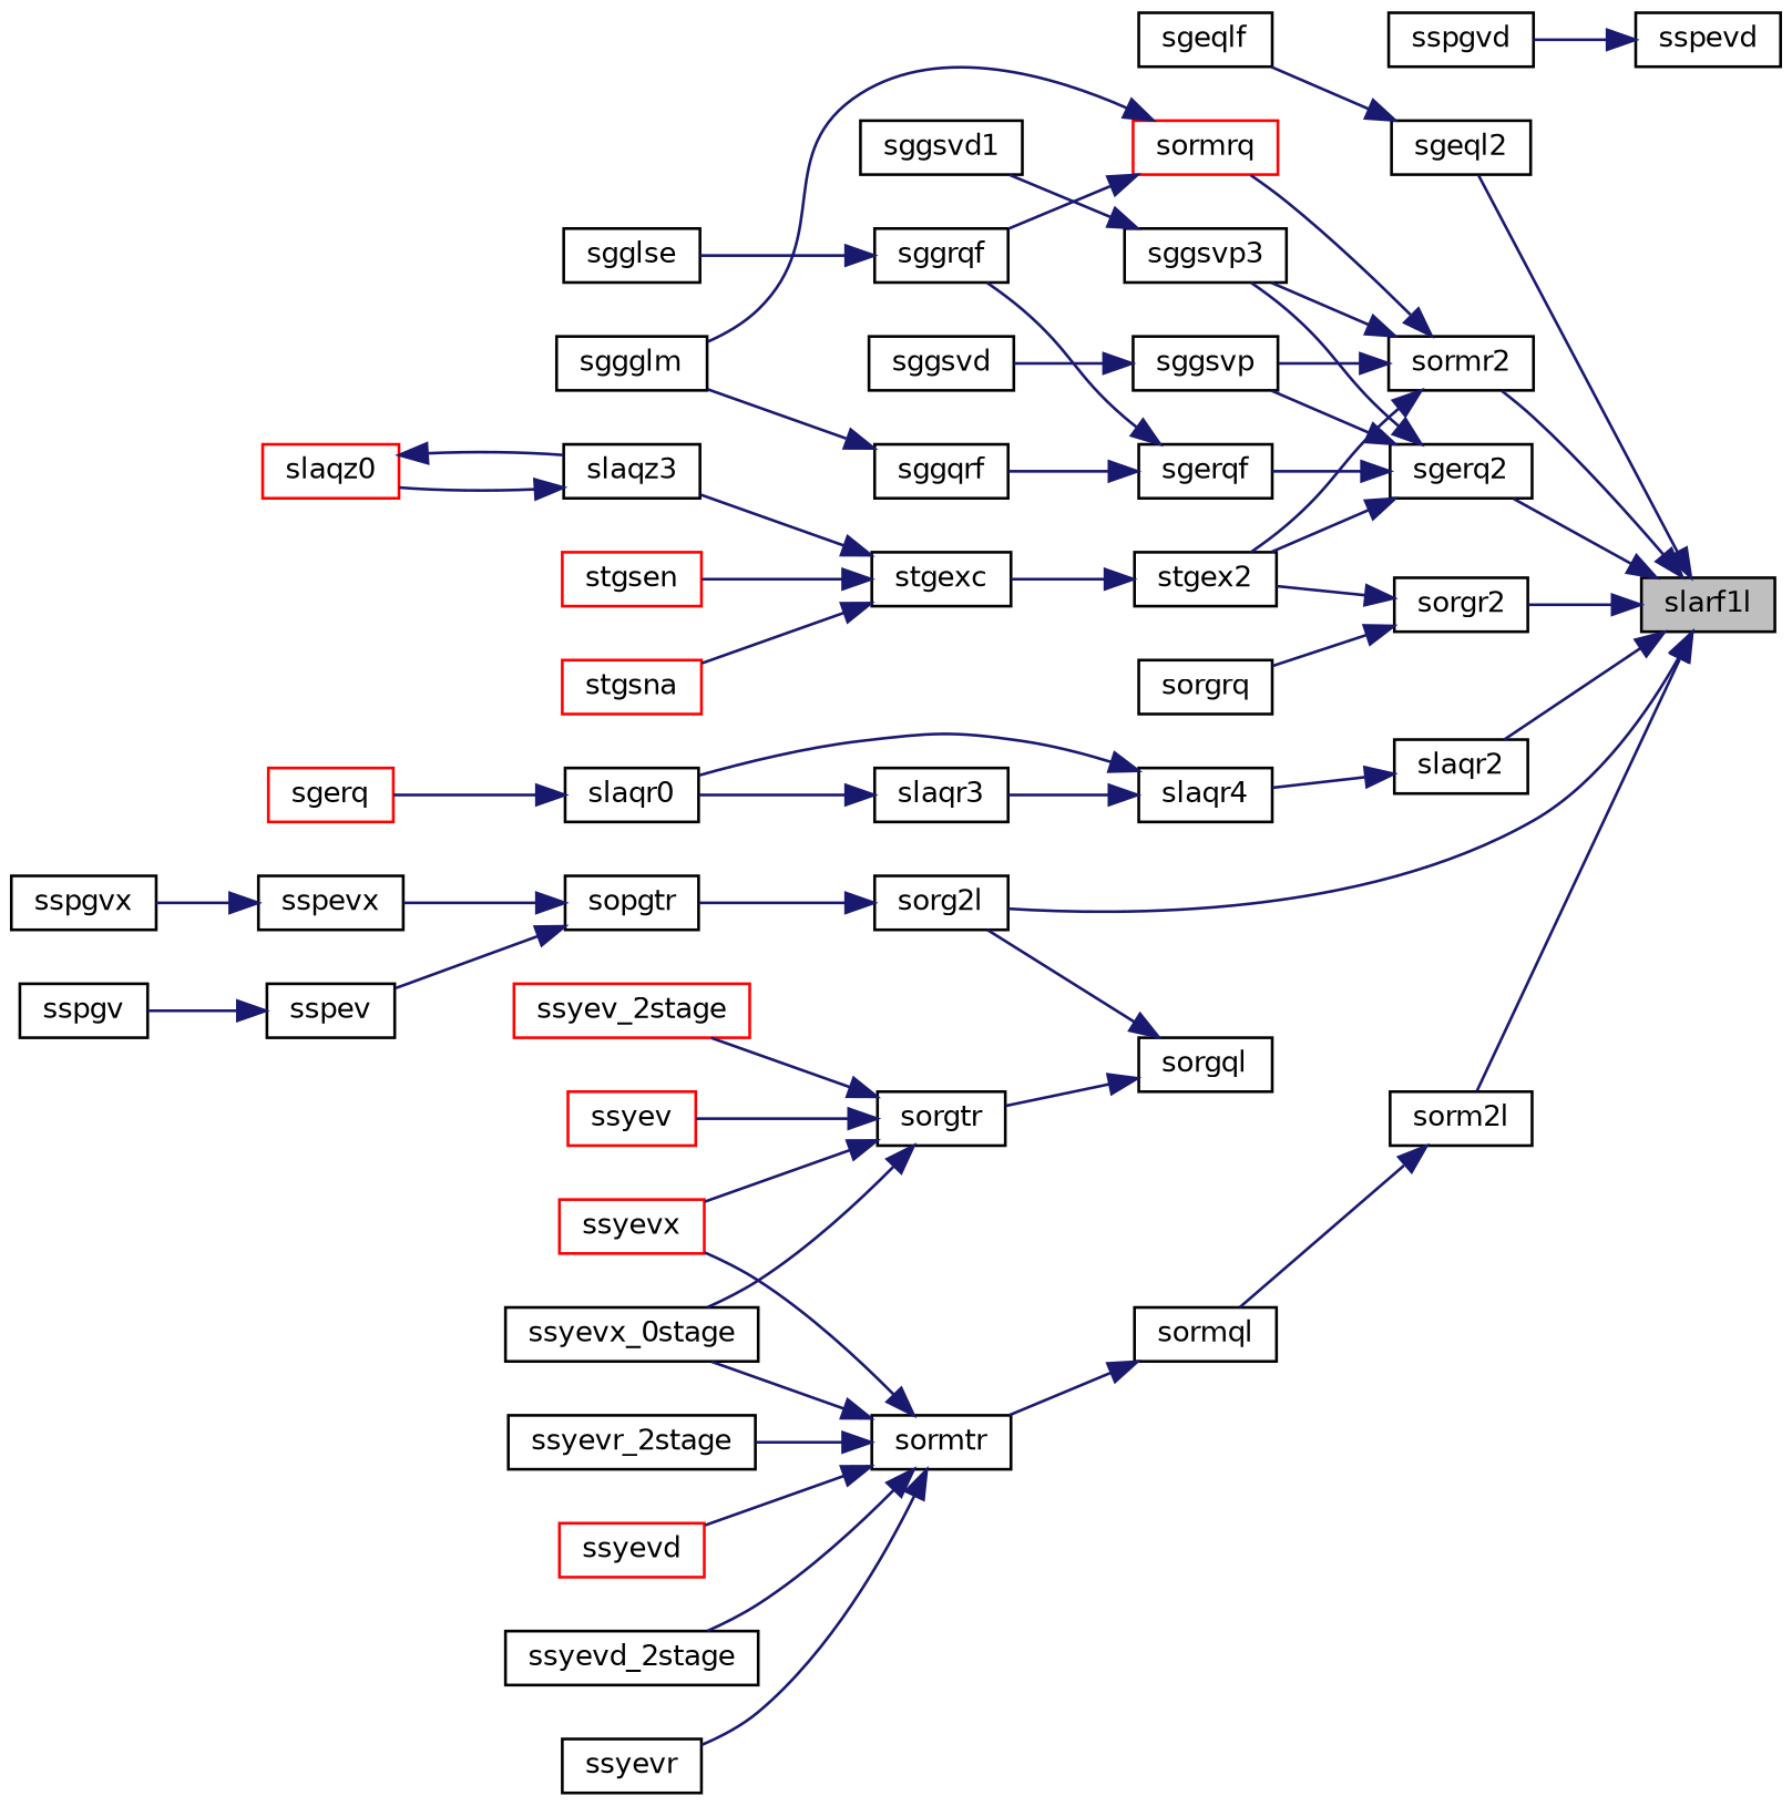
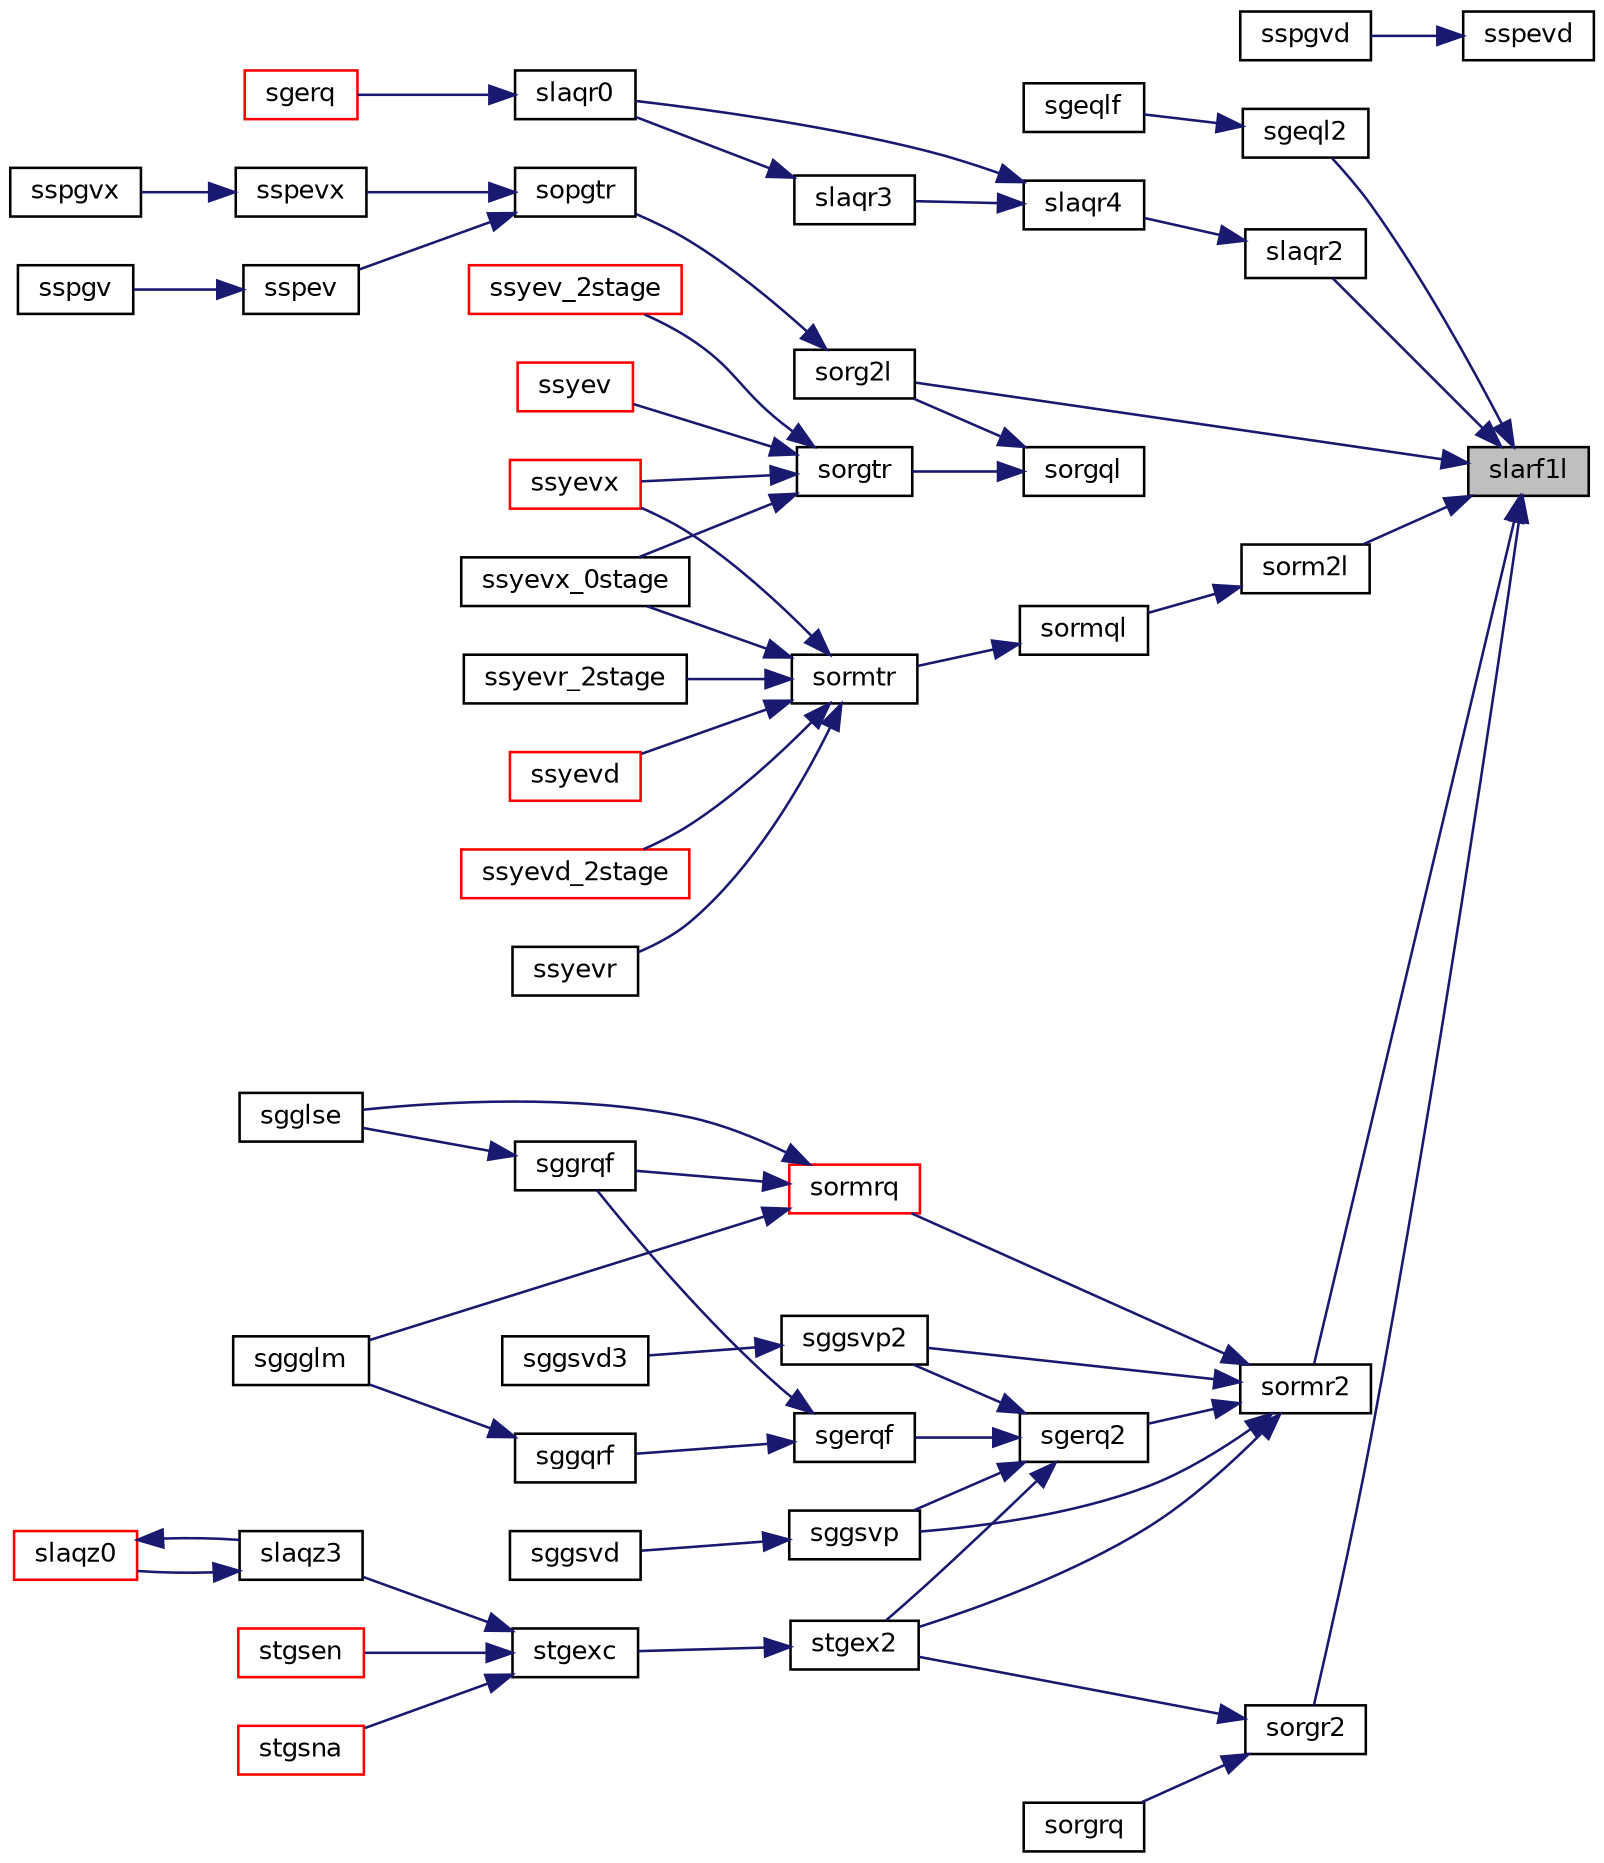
  digraph {
    rankdir=RL
    node [color=black fillcolor=white fontname=Helvetica fontsize=10 shape=record style=filled]
    edge [color=midnightblue dir=back fontname=Helvetica fontsize=10 labelfontname=Helvetica labelfontsize=10 style=solid]
    n1 [fillcolor=grey75 fontcolor=black height=0.2 label=slarf1l width=0.4]
    n2 [height=0.2 label=sgeql2 width=0.4]
    n3 [height=0.2 label=sgerq2 width=0.4]
    n4 [height=0.2 label=slaqr2 width=0.4]
    n5 [height=0.2 label=sorg2l width=0.4]
    n6 [height=0.2 label=sorgr2 width=0.4]
    n7 [height=0.2 label=sorm2l width=0.4]
    n8 [height=0.2 label=sormr2 width=0.4]
    n9 [height=0.2 label=sgeqlf width=0.4]
    n10 [height=0.2 label=sgerqf width=0.4]
    n11 [height=0.2 label=sggsvp width=0.4]
-   n12 [height=0.2 label=sggsvp3 width=0.4]
+   n12 [height=0.2 label=sggsvp2 width=0.4]
    n13 [height=0.2 label=stgex2 width=0.4]
    n14 [height=0.2 label=slaqr4 width=0.4]
    n15 [height=0.2 label=sopgtr width=0.4]
    n16 [height=0.2 label=sorgrq width=0.4]
    n17 [height=0.2 label=sormql width=0.4]
    n18 [color=red height=0.2 label=sormrq width=0.4]
    n19 [height=0.2 label=sggqrf width=0.4]
    n20 [height=0.2 label=sggrqf width=0.4]
    n21 [height=0.2 label=sggsvd width=0.4]
-   n22 [height=0.2 label=sggsvd1 width=0.4]
+   n22 [height=0.2 label=sggsvd3 width=0.4]
    n23 [height=0.2 label=stgexc width=0.4]
    n24 [height=0.2 label=sggglm width=0.4]
    n25 [height=0.2 label=sgglse width=0.4]
    n26 [height=0.2 label=slaqz3 width=0.4]
    n27 [color=red height=0.2 label=stgsen width=0.4]
    n28 [color=red height=0.2 label=stgsna width=0.4]
    n29 [color=red height=0.2 label=slaqz0 width=0.4]
    n30 [height=0.2 label=slaqr0 width=0.4]
    n31 [height=0.2 label=slaqr3 width=0.4]
    n32 [color=red height=0.2 label=sgerq width=0.4]
    n33 [height=0.2 label=sspevd width=0.4]
    n34 [height=0.2 label=sspgvd width=0.4]
    n35 [height=0.2 label=sspevx width=0.4]
    n36 [height=0.2 label=sspgvx width=0.4]
    n37 [height=0.2 label=sspev width=0.4]
    n38 [height=0.2 label=sorgql width=0.4]
    n39 [height=0.2 label=sorgtr width=0.4]
    n40 [height=0.2 label=sspgv width=0.4]
    n41 [color=red height=0.2 label=ssyev width=0.4]
    n42 [color=red height=0.2 label=ssyev_2stage width=0.4]
    n43 [color=red height=0.2 label=ssyevx width=0.4]
    n44 [height=0.2 label=ssyevx_0stage width=0.4]
    n45 [height=0.2 label=sormtr width=0.4]
    n46 [color=red height=0.2 label=ssyevd width=0.4]
-   n47 [height=0.2 label=ssyevd_2stage width=0.4]
+   n47 [color=red height=0.2 label=ssyevd_2stage width=0.4]
    n48 [height=0.2 label=ssyevr width=0.4]
    n49 [height=0.2 label=ssyevr_2stage width=0.4]
    n1 -> n2
-   n1 -> n3
+   n8 -> n3
    n1 -> n4
    n1 -> n5
    n1 -> n6
    n1 -> n7
    n1 -> n8
    n2 -> n9
    n3 -> n10
    n3 -> n11
    n3 -> n12
    n3 -> n13
    n4 -> n14
    n5 -> n15
    n6 -> n13
    n6 -> n16
    n7 -> n17
    n8 -> n11
    n8 -> n12
    n8 -> n13
    n8 -> n18
    n10 -> n19
    n10 -> n20
    n11 -> n21
    n12 -> n22
    n13 -> n23
    n14 -> n30
    n14 -> n31
    n15 -> n35
    n15 -> n37
    n17 -> n45
    n18 -> n20
    n18 -> n24
+   n18 -> n25
    n19 -> n24
    n20 -> n25
    n23 -> n26
    n23 -> n27
    n23 -> n28
    n26 -> n29
    n29 -> n26
    n30 -> n32
    n31 -> n30
    n33 -> n34
    n35 -> n36
    n37 -> n40
    n38 -> n5
    n38 -> n39
    n39 -> n41
    n39 -> n42
    n39 -> n43
    n39 -> n44
    n45 -> n43
    n45 -> n44
    n45 -> n46
    n45 -> n47
    n45 -> n48
    n45 -> n49
  }
